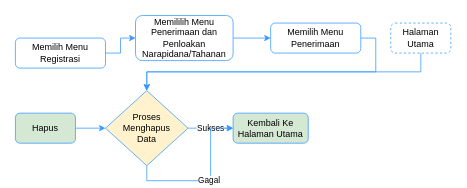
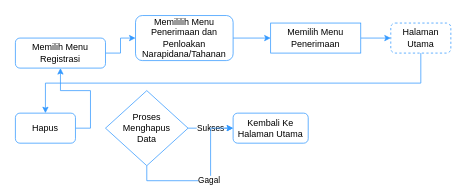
  <mxCell id="0" />
  <mxCell id="1" parent="0" />
- <mxCell id="2" style="edgeStyle=orthogonalEdgeStyle;rounded=0;orthogonalLoop=1;jettySize=auto;html=1;exitX=1;exitY=0.5;exitDx=0;exitDy=0;strokeColor=#3399FF;" edge="1" parent="1" source="3" target="6"><mxGeometry relative="1" as="geometry" /></mxCell>
- <mxCell id="3" value="Hapus" style="rounded=1;whiteSpace=wrap;html=1;strokeColor=#3399FF;fillColor=#d5e8d4;" vertex="1" parent="1"><mxGeometry y="150" width="80" height="40" as="geometry" x="20" /></mxCell>
+ <mxCell id="2" style="edgeStyle=orthogonalEdgeStyle;rounded=0;orthogonalLoop=1;jettySize=auto;html=1;exitX=1;exitY=0.5;exitDx=0;exitDy=0;strokeColor=#3399FF;" edge="1" parent="1" source="3" target="9"><mxGeometry relative="1" as="geometry" /></mxCell>
+ <mxCell id="3" value="Hapus" style="rounded=1;whiteSpace=wrap;html=1;strokeColor=#3399FF;" vertex="1" parent="1"><mxGeometry y="150" width="80" height="40" as="geometry" x="20" /></mxCell>
  <mxCell id="4" value="Sukses" style="edgeStyle=orthogonalEdgeStyle;rounded=0;orthogonalLoop=1;jettySize=auto;html=1;exitX=1;exitY=0.5;exitDx=0;exitDy=0;entryX=0;entryY=0.5;entryDx=0;entryDy=0;strokeColor=#3399FF;" edge="1" parent="1" source="6"><mxGeometry relative="1" as="geometry"><mxPoint x="310" y="170" as="targetPoint" /></mxGeometry></mxCell>
  <mxCell id="5" value="Gagal" style="edgeStyle=orthogonalEdgeStyle;rounded=0;orthogonalLoop=1;jettySize=auto;html=1;exitX=0.5;exitY=1;exitDx=0;exitDy=0;strokeColor=#3399FF;" edge="1" parent="1" source="6" target="7"><mxGeometry relative="1" as="geometry" /></mxCell>
- <mxCell id="6" value="Proses&lt;br&gt;Menghapus&lt;br&gt;Data" style="rhombus;whiteSpace=wrap;html=1;strokeColor=#3399FF;fillColor=#fff2cc;" vertex="1" parent="1"><mxGeometry x="140" y="120" width="110" height="100" as="geometry" /></mxCell>
- <mxCell id="7" value="Kembali Ke Halaman Utama" style="rounded=1;whiteSpace=wrap;html=1;strokeColor=#3399FF;fillColor=#d5e8d4;" vertex="1" parent="1"><mxGeometry x="310" y="150" width="100" height="40" as="geometry" /></mxCell>
+ <mxCell id="6" value="Proses&lt;br&gt;Menghapus&lt;br&gt;Data" style="rhombus;whiteSpace=wrap;html=1;strokeColor=#3399FF;" vertex="1" parent="1"><mxGeometry x="140" y="120" width="110" height="100" as="geometry" /></mxCell>
+ <mxCell id="7" value="Kembali Ke Halaman Utama" style="rounded=1;whiteSpace=wrap;html=1;strokeColor=#3399FF;" vertex="1" parent="1"><mxGeometry x="310" y="150" width="100" height="40" as="geometry" /></mxCell>
  <mxCell id="8" style="edgeStyle=orthogonalEdgeStyle;rounded=0;orthogonalLoop=1;jettySize=auto;html=1;exitX=1;exitY=0.5;exitDx=0;exitDy=0;entryX=0;entryY=0.5;entryDx=0;entryDy=0;strokeColor=#3399FF;" edge="1" parent="1" source="9" target="11"><mxGeometry relative="1" as="geometry" /></mxCell>
  <mxCell id="9" value="Memilih Menu Registrasi" style="rounded=1;whiteSpace=wrap;html=1;strokeColor=#3399FF;" vertex="1" parent="1"><mxGeometry x="20" y="50" width="120" height="40" as="geometry" /></mxCell>
  <mxCell id="10" style="edgeStyle=orthogonalEdgeStyle;rounded=0;orthogonalLoop=1;jettySize=auto;html=1;exitX=1;exitY=0.5;exitDx=0;exitDy=0;strokeColor=#3399FF;" edge="1" parent="1" source="11" target="13"><mxGeometry relative="1" as="geometry" /></mxCell>
  <mxCell id="11" value="Memililih Menu Penerimaan dan Penloakan Narapidana/Tahanan" style="rounded=1;whiteSpace=wrap;html=1;strokeColor=#3399FF;" vertex="1" parent="1"><mxGeometry x="180" y="20" width="130" height="60" as="geometry" /></mxCell>
- <mxCell id="12" style="edgeStyle=orthogonalEdgeStyle;rounded=0;orthogonalLoop=1;jettySize=auto;html=1;exitX=1;exitY=0.5;exitDx=0;exitDy=0;strokeColor=#3399FF;" edge="1" parent="1" source="13" target="6"><mxGeometry relative="1" as="geometry" /></mxCell>
- <mxCell id="13" value="Memilih Menu Penerimaan" style="rounded=1;whiteSpace=wrap;html=1;strokeColor=#3399FF;" vertex="1" parent="1"><mxGeometry x="360" y="30" width="120" height="40" as="geometry" /></mxCell>
- <mxCell id="14" style="edgeStyle=orthogonalEdgeStyle;rounded=0;orthogonalLoop=1;jettySize=auto;html=1;exitX=0.5;exitY=1;exitDx=0;exitDy=0;strokeColor=#3399FF;" edge="1" parent="1" source="15" target="6"><mxGeometry relative="1" as="geometry" /></mxCell>
+ <mxCell id="12" style="edgeStyle=orthogonalEdgeStyle;rounded=0;orthogonalLoop=1;jettySize=auto;html=1;exitX=1;exitY=0.5;exitDx=0;exitDy=0;strokeColor=#3399FF;" edge="1" parent="1" source="13" target="15"><mxGeometry relative="1" as="geometry" /></mxCell>
+ <mxCell id="13" value="Memilih Menu Penerimaan" style="whiteSpace=wrap;html=1;strokeColor=#3399FF;rounded=0;" vertex="1" parent="1"><mxGeometry x="360" y="30" width="120" height="40" as="geometry" /></mxCell>
+ <mxCell id="14" style="edgeStyle=orthogonalEdgeStyle;rounded=0;orthogonalLoop=1;jettySize=auto;html=1;exitX=0.5;exitY=1;exitDx=0;exitDy=0;entryX=0.5;entryY=0;entryDx=0;entryDy=0;strokeColor=#3399FF;" edge="1" parent="1" source="15" target="3"><mxGeometry relative="1" as="geometry" /></mxCell>
  <mxCell id="15" value="Halaman Utama" style="rounded=1;whiteSpace=wrap;html=1;strokeColor=#3399FF;dashed=1;" vertex="1" parent="1"><mxGeometry x="520" y="30" width="80" height="40" as="geometry" /></mxCell>
